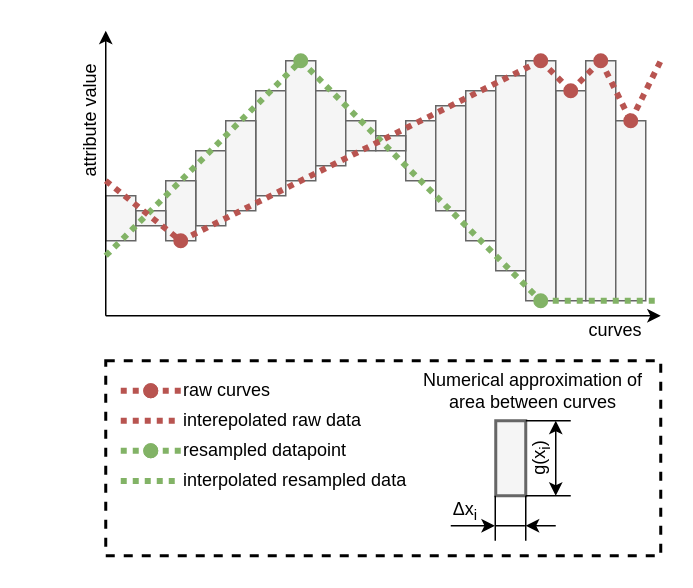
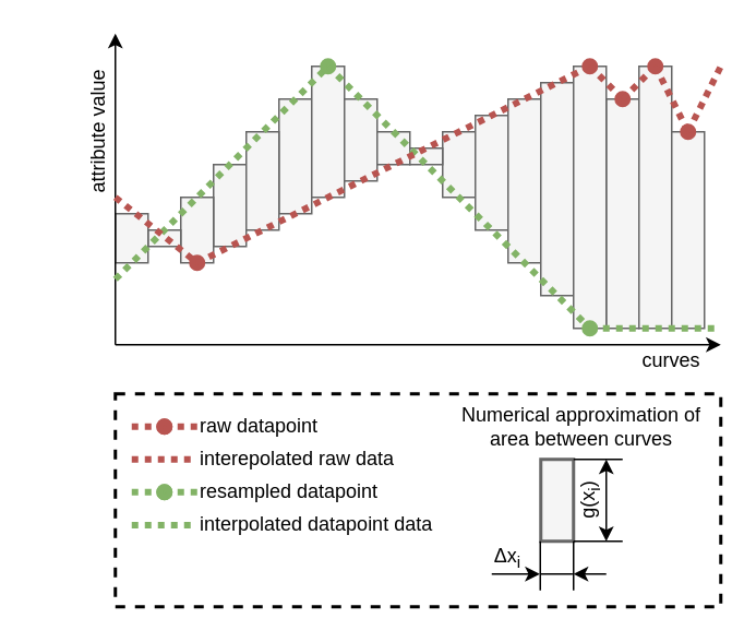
  <mxCell id="0" />
  <mxCell id="1" parent="0" />
  <mxCell id="2" value="" style="rounded=0;whiteSpace=wrap;html=1;fillColor=#f5f5f5;strokeColor=#666666;fontColor=#333333;" parent="1" vertex="1"><mxGeometry x="170" y="60" width="20" height="70" as="geometry" /></mxCell>
  <mxCell id="3" value="" style="rounded=0;whiteSpace=wrap;html=1;fillColor=#f5f5f5;strokeColor=#666666;fontColor=#333333;" parent="1" vertex="1"><mxGeometry x="190" y="40" width="20" height="80" as="geometry" /></mxCell>
  <mxCell id="4" value="" style="rounded=0;whiteSpace=wrap;html=1;fillColor=#f5f5f5;strokeColor=#666666;fontColor=#333333;" parent="1" vertex="1"><mxGeometry x="370" y="60" width="20" height="140" as="geometry" /></mxCell>
  <mxCell id="5" value="" style="rounded=0;whiteSpace=wrap;html=1;fillColor=#f5f5f5;strokeColor=#666666;fontColor=#333333;" parent="1" vertex="1"><mxGeometry x="390" y="40" width="20" height="160" as="geometry" /></mxCell>
  <mxCell id="6" value="" style="rounded=0;whiteSpace=wrap;html=1;fillColor=#f5f5f5;strokeColor=#666666;fontColor=#333333;" parent="1" vertex="1"><mxGeometry x="410" y="80" width="20" height="120" as="geometry" /></mxCell>
  <mxCell id="7" value="" style="rounded=0;whiteSpace=wrap;html=1;fillColor=#f5f5f5;strokeColor=#666666;fontColor=#333333;" parent="1" vertex="1"><mxGeometry x="130" y="100" width="20" height="50" as="geometry" /></mxCell>
  <mxCell id="8" value="" style="rounded=0;whiteSpace=wrap;html=1;fillColor=#f5f5f5;strokeColor=#666666;fontColor=#333333;" parent="1" vertex="1"><mxGeometry x="110" y="120" width="20" height="40" as="geometry" /></mxCell>
  <mxCell id="9" value="" style="rounded=0;whiteSpace=wrap;html=1;fillColor=#f5f5f5;strokeColor=#666666;fontColor=#333333;" parent="1" vertex="1"><mxGeometry x="150" y="80" width="20" height="60" as="geometry" /></mxCell>
  <mxCell id="10" value="" style="rounded=0;whiteSpace=wrap;html=1;fillColor=#f5f5f5;strokeColor=#666666;fontColor=#333333;" parent="1" vertex="1"><mxGeometry x="210" y="60" width="20" height="50" as="geometry" /></mxCell>
  <mxCell id="11" value="" style="rounded=0;whiteSpace=wrap;html=1;fillColor=#f5f5f5;strokeColor=#666666;fontColor=#333333;" parent="1" vertex="1"><mxGeometry x="230" y="80" width="20" height="20" as="geometry" /></mxCell>
  <mxCell id="12" value="" style="rounded=0;whiteSpace=wrap;html=1;fillColor=#f5f5f5;strokeColor=#666666;fontColor=#333333;" parent="1" vertex="1"><mxGeometry x="270" y="80" width="20" height="40" as="geometry" /></mxCell>
  <mxCell id="13" value="" style="rounded=0;whiteSpace=wrap;html=1;fillColor=#f5f5f5;strokeColor=#666666;fontColor=#333333;" parent="1" vertex="1"><mxGeometry x="290" y="70" width="20" height="70" as="geometry" /></mxCell>
  <mxCell id="14" value="" style="rounded=0;whiteSpace=wrap;html=1;fillColor=#f5f5f5;strokeColor=#666666;fontColor=#333333;" parent="1" vertex="1"><mxGeometry x="310" y="60" width="20" height="100" as="geometry" /></mxCell>
  <mxCell id="15" value="" style="rounded=0;whiteSpace=wrap;html=1;fillColor=#f5f5f5;strokeColor=#666666;fontColor=#333333;" parent="1" vertex="1"><mxGeometry x="330" y="50" width="20" height="130" as="geometry" /></mxCell>
  <mxCell id="16" value="" style="rounded=0;whiteSpace=wrap;html=1;fillColor=#f5f5f5;strokeColor=#666666;fontColor=#333333;" parent="1" vertex="1"><mxGeometry x="350" y="40" width="20" height="160" as="geometry" /></mxCell>
  <mxCell id="17" value="" style="rounded=0;whiteSpace=wrap;html=1;fillColor=#f5f5f5;strokeColor=#666666;fontColor=#333333;" parent="1" vertex="1"><mxGeometry x="90" y="140" width="20" height="10" as="geometry" /></mxCell>
  <mxCell id="18" value="" style="rounded=0;whiteSpace=wrap;html=1;fillColor=#f5f5f5;strokeColor=#666666;fontColor=#333333;" parent="1" vertex="1"><mxGeometry x="70" y="130" width="20" height="30" as="geometry" /></mxCell>
  <mxCell id="19" value="" style="rounded=0;whiteSpace=wrap;html=1;fillColor=#f5f5f5;strokeColor=#666666;fontColor=#333333;" parent="1" vertex="1"><mxGeometry x="250" y="90" width="20" height="10" as="geometry" /></mxCell>
  <mxCell id="20" value="" style="rounded=0;whiteSpace=wrap;html=1;strokeWidth=2;fillColor=none;align=left;dashed=1;" parent="1" vertex="1"><mxGeometry x="70" y="240" width="370" height="130" as="geometry" /></mxCell>
  <mxCell id="21" value="" style="endArrow=classic;html=1;" parent="1" edge="1"><mxGeometry width="50" height="50" relative="1" as="geometry"><mxPoint x="70" y="210" as="sourcePoint" /><mxPoint x="440" y="210" as="targetPoint" /></mxGeometry></mxCell>
  <mxCell id="22" value="" style="endArrow=classic;html=1;" parent="1" edge="1"><mxGeometry width="50" height="50" relative="1" as="geometry"><mxPoint x="70" y="210" as="sourcePoint" /><mxPoint x="70" y="20" as="targetPoint" /></mxGeometry></mxCell>
  <mxCell id="23" value="" style="endArrow=oval;html=1;fillColor=#d5e8d4;strokeColor=#82b366;endFill=1;strokeWidth=4;dashed=1;dashPattern=1 1;" parent="1" edge="1"><mxGeometry width="50" height="50" relative="1" as="geometry"><mxPoint x="70" y="170" as="sourcePoint" /><mxPoint x="200" y="40" as="targetPoint" /></mxGeometry></mxCell>
  <mxCell id="24" value="" style="endArrow=oval;html=1;fillColor=#d5e8d4;strokeColor=#82b366;endFill=1;strokeWidth=4;dashed=1;dashPattern=1 1;" parent="1" edge="1"><mxGeometry width="50" height="50" relative="1" as="geometry"><mxPoint x="200" y="40" as="sourcePoint" /><mxPoint x="360" y="200" as="targetPoint" /></mxGeometry></mxCell>
  <mxCell id="25" value="" style="endArrow=oval;html=1;fillColor=#f8cecc;strokeColor=#b85450;endFill=1;strokeWidth=4;dashed=1;dashPattern=1 1;" parent="1" edge="1"><mxGeometry width="50" height="50" relative="1" as="geometry"><mxPoint x="70" y="120" as="sourcePoint" /><mxPoint x="120" y="160" as="targetPoint" /></mxGeometry></mxCell>
  <mxCell id="26" value="" style="endArrow=oval;html=1;fillColor=#f8cecc;strokeColor=#b85450;endFill=1;strokeWidth=4;dashed=1;dashPattern=1 1;" parent="1" edge="1"><mxGeometry width="50" height="50" relative="1" as="geometry"><mxPoint x="120" y="160" as="sourcePoint" /><mxPoint x="360" y="40" as="targetPoint" /></mxGeometry></mxCell>
  <mxCell id="27" value="" style="endArrow=none;html=1;fillColor=#d5e8d4;strokeColor=#82b366;endFill=0;exitX=0.5;exitY=1;exitDx=0;exitDy=0;strokeWidth=4;dashed=1;dashPattern=1 1;" parent="1" source="16" edge="1"><mxGeometry width="50" height="50" relative="1" as="geometry"><mxPoint x="90" y="320" as="sourcePoint" /><mxPoint x="440" y="200" as="targetPoint" /></mxGeometry></mxCell>
  <mxCell id="28" value="" style="endArrow=oval;html=1;fillColor=#f8cecc;strokeColor=#b85450;endFill=1;strokeWidth=4;dashed=1;dashPattern=1 1;" parent="1" edge="1"><mxGeometry width="50" height="50" relative="1" as="geometry"><mxPoint x="360" y="40" as="sourcePoint" /><mxPoint x="380" y="60" as="targetPoint" /></mxGeometry></mxCell>
  <mxCell id="29" value="" style="endArrow=oval;html=1;fillColor=#f8cecc;strokeColor=#b85450;endFill=1;strokeWidth=4;dashed=1;dashPattern=1 1;" parent="1" edge="1"><mxGeometry width="50" height="50" relative="1" as="geometry"><mxPoint x="380" y="60" as="sourcePoint" /><mxPoint x="400" y="40" as="targetPoint" /></mxGeometry></mxCell>
  <mxCell id="30" value="" style="endArrow=oval;html=1;fillColor=#f8cecc;strokeColor=#b85450;endFill=1;strokeWidth=4;dashed=1;dashPattern=1 1;" parent="1" edge="1"><mxGeometry width="50" height="50" relative="1" as="geometry"><mxPoint x="400" y="40" as="sourcePoint" /><mxPoint x="420" y="80" as="targetPoint" /></mxGeometry></mxCell>
  <mxCell id="31" value="" style="endArrow=none;html=1;fillColor=#f8cecc;strokeColor=#b85450;endFill=0;strokeWidth=4;dashed=1;dashPattern=1 1;" parent="1" edge="1"><mxGeometry width="50" height="50" relative="1" as="geometry"><mxPoint x="420" y="80" as="sourcePoint" /><mxPoint x="440" y="40" as="targetPoint" /></mxGeometry></mxCell>
  <mxCell id="32" value="" style="endArrow=none;html=1;fillColor=#d5e8d4;strokeColor=#82b366;endFill=0;strokeWidth=4;dashed=1;dashPattern=1 1;" parent="1" edge="1"><mxGeometry width="50" height="50" relative="1" as="geometry"><mxPoint x="80" y="320.12" as="sourcePoint" /><mxPoint x="120" y="320.12" as="targetPoint" /></mxGeometry></mxCell>
  <mxCell id="33" value="" style="endArrow=oval;html=1;fillColor=#d5e8d4;strokeColor=#82b366;endFill=1;strokeWidth=4;dashed=1;dashPattern=1 1;" parent="1" edge="1"><mxGeometry width="50" height="50" relative="1" as="geometry"><mxPoint x="80" y="300" as="sourcePoint" /><mxPoint x="100" y="300" as="targetPoint" /></mxGeometry></mxCell>
  <mxCell id="34" value="" style="endArrow=none;html=1;fillColor=#f8cecc;strokeColor=#b85450;endFill=0;strokeWidth=4;dashed=1;dashPattern=1 1;" parent="1" edge="1"><mxGeometry width="50" height="50" relative="1" as="geometry"><mxPoint x="80" y="280" as="sourcePoint" /><mxPoint x="120" y="280" as="targetPoint" /></mxGeometry></mxCell>
  <mxCell id="35" value="" style="endArrow=oval;html=1;fillColor=#d5e8d4;strokeColor=#82b366;endFill=1;strokeWidth=4;dashed=1;dashPattern=1 1;" parent="1" edge="1"><mxGeometry width="50" height="50" relative="1" as="geometry"><mxPoint x="120" y="300" as="sourcePoint" /><mxPoint x="100" y="300" as="targetPoint" /></mxGeometry></mxCell>
  <mxCell id="36" value="" style="endArrow=oval;html=1;fillColor=#f8cecc;strokeColor=#b85450;endFill=1;strokeWidth=4;dashed=1;dashPattern=1 1;" parent="1" edge="1"><mxGeometry width="50" height="50" relative="1" as="geometry"><mxPoint x="80" y="260" as="sourcePoint" /><mxPoint x="100" y="260" as="targetPoint" /></mxGeometry></mxCell>
  <mxCell id="37" value="" style="endArrow=oval;html=1;fillColor=#f8cecc;strokeColor=#b85450;endFill=1;strokeWidth=4;dashed=1;dashPattern=1 1;" parent="1" edge="1"><mxGeometry width="50" height="50" relative="1" as="geometry"><mxPoint x="120" y="260" as="sourcePoint" /><mxPoint x="100" y="260" as="targetPoint" /></mxGeometry></mxCell>
  <mxCell id="38" value="" style="rounded=0;whiteSpace=wrap;html=1;fillColor=#f5f5f5;strokeWidth=2;strokeColor=#666666;fontColor=#333333;" parent="1" vertex="1"><mxGeometry x="330" y="280" width="20" height="50" as="geometry" /></mxCell>
  <mxCell id="39" value="" style="endArrow=classic;startArrow=classic;html=1;strokeWidth=1;" parent="1" edge="1"><mxGeometry width="50" height="50" relative="1" as="geometry"><mxPoint x="370" y="330" as="sourcePoint" /><mxPoint x="370" y="280" as="targetPoint" /></mxGeometry></mxCell>
  <mxCell id="40" value="" style="endArrow=classic;startArrow=none;html=1;strokeWidth=1;startFill=0;" parent="1" edge="1"><mxGeometry width="50" height="50" relative="1" as="geometry"><mxPoint x="370" y="350" as="sourcePoint" /><mxPoint x="350" y="350" as="targetPoint" /></mxGeometry></mxCell>
  <mxCell id="41" value="" style="endArrow=classic;startArrow=none;html=1;strokeWidth=1;startFill=0;exitX=0.25;exitY=1;exitDx=0;exitDy=0;" parent="1" source="47" edge="1"><mxGeometry width="50" height="50" relative="1" as="geometry"><mxPoint x="310" y="350" as="sourcePoint" /><mxPoint x="329.43" y="350" as="targetPoint" /></mxGeometry></mxCell>
  <mxCell id="42" value="" style="endArrow=none;startArrow=none;html=1;strokeWidth=1;startFill=0;endFill=0;" parent="1" edge="1"><mxGeometry width="50" height="50" relative="1" as="geometry"><mxPoint x="330" y="350" as="sourcePoint" /><mxPoint x="349.43" y="350" as="targetPoint" /></mxGeometry></mxCell>
  <mxCell id="43" value="" style="endArrow=none;html=1;strokeWidth=1;entryX=1;entryY=0;entryDx=0;entryDy=0;" parent="1" target="38" edge="1"><mxGeometry width="50" height="50" relative="1" as="geometry"><mxPoint x="380" y="280" as="sourcePoint" /><mxPoint x="300" y="280" as="targetPoint" /></mxGeometry></mxCell>
  <mxCell id="44" value="" style="endArrow=none;html=1;strokeWidth=1;entryX=1;entryY=0;entryDx=0;entryDy=0;" parent="1" edge="1"><mxGeometry width="50" height="50" relative="1" as="geometry"><mxPoint x="380" y="330" as="sourcePoint" /><mxPoint x="350" y="330" as="targetPoint" /></mxGeometry></mxCell>
  <mxCell id="45" value="" style="endArrow=none;html=1;strokeWidth=1;" parent="1" edge="1"><mxGeometry width="50" height="50" relative="1" as="geometry"><mxPoint x="350" y="360" as="sourcePoint" /><mxPoint x="350" y="330" as="targetPoint" /></mxGeometry></mxCell>
  <mxCell id="46" value="" style="endArrow=none;html=1;strokeWidth=1;" parent="1" edge="1"><mxGeometry width="50" height="50" relative="1" as="geometry"><mxPoint x="329.67" y="360" as="sourcePoint" /><mxPoint x="329.67" y="330" as="targetPoint" /></mxGeometry></mxCell>
  <mxCell id="47" value="Δx&lt;sub&gt;i&lt;/sub&gt;" style="text;html=1;strokeColor=none;fillColor=none;align=center;verticalAlign=middle;whiteSpace=wrap;rounded=0;" parent="1" vertex="1"><mxGeometry x="290" y="330" width="40" height="20" as="geometry" /></mxCell>
  <mxCell id="48" value="g(x&lt;sub&gt;i&lt;/sub&gt;)" style="text;html=1;strokeColor=none;fillColor=none;align=center;verticalAlign=middle;whiteSpace=wrap;rounded=0;rotation=-90;" parent="1" vertex="1"><mxGeometry x="340" y="295" width="40" height="20" as="geometry" /></mxCell>
- <mxCell id="49" value="raw curves" style="text;html=1;strokeColor=none;fillColor=none;align=left;verticalAlign=middle;whiteSpace=wrap;rounded=0;" parent="1" vertex="1"><mxGeometry x="120" y="250" width="80" height="20" as="geometry" /></mxCell>
+ <mxCell id="49" value="raw datapoint" style="text;html=1;strokeColor=none;fillColor=none;align=left;verticalAlign=middle;whiteSpace=wrap;rounded=0;" parent="1" vertex="1"><mxGeometry x="120" y="250" width="80" height="20" as="geometry" /></mxCell>
  <mxCell id="50" value="curves" style="text;html=1;strokeColor=none;fillColor=none;align=center;verticalAlign=middle;whiteSpace=wrap;rounded=0;" parent="1" vertex="1"><mxGeometry x="380" y="210" width="60" height="20" as="geometry" /></mxCell>
  <mxCell id="51" value="attribute value" style="text;html=1;strokeColor=none;fillColor=none;align=center;verticalAlign=middle;whiteSpace=wrap;rounded=0;rotation=-90;" parent="1" vertex="1"><mxGeometry x="20" y="70" width="80" height="20" as="geometry" /></mxCell>
  <mxCell id="52" value="interepolated raw data" style="text;html=1;strokeColor=none;fillColor=none;align=left;verticalAlign=middle;whiteSpace=wrap;rounded=0;" parent="1" vertex="1"><mxGeometry x="120" y="270" width="130" height="20" as="geometry" /></mxCell>
  <mxCell id="53" value="resampled datapoint" style="text;html=1;strokeColor=none;fillColor=none;align=left;verticalAlign=middle;whiteSpace=wrap;rounded=0;" parent="1" vertex="1"><mxGeometry x="120" y="290" width="120" height="20" as="geometry" /></mxCell>
- <mxCell id="54" value="interpolated resampled data" style="text;html=1;strokeColor=none;fillColor=none;align=left;verticalAlign=middle;whiteSpace=wrap;rounded=0;" parent="1" vertex="1"><mxGeometry x="120" y="310" width="160" height="20" as="geometry" /></mxCell>
+ <mxCell id="54" value="interpolated datapoint data" style="text;html=1;strokeColor=none;fillColor=none;align=left;verticalAlign=middle;whiteSpace=wrap;rounded=0;" parent="1" vertex="1"><mxGeometry x="120" y="310" width="160" height="20" as="geometry" /></mxCell>
  <mxCell id="55" value="Numerical approximation of area between curves" style="text;html=1;strokeColor=none;fillColor=none;align=center;verticalAlign=middle;whiteSpace=wrap;rounded=0;" parent="1" vertex="1"><mxGeometry x="280" y="250" width="150" height="20" as="geometry" /></mxCell>
